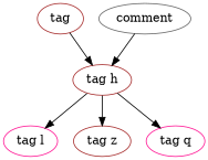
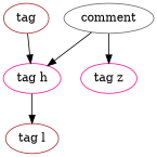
  digraph {
    node [color=brown]
    n1 [label=tag]
-   n2 [label="tag h"]
-   n3 [color=deeppink label="tag l"]
-   n4 [label="tag z"]
-   n5 [color=deeppink label="tag q"]
+   n2 [color=deeppink label="tag h"]
+   n3 [label="tag l"]
+   n4 [color=deeppink label="tag z"]
    n6 [color=gray40 label=comment]
    n1 -> n2
    n2 -> n3
-   n2 -> n4
-   n2 -> n5
+   n6 -> n4
    n6 -> n2
  }
